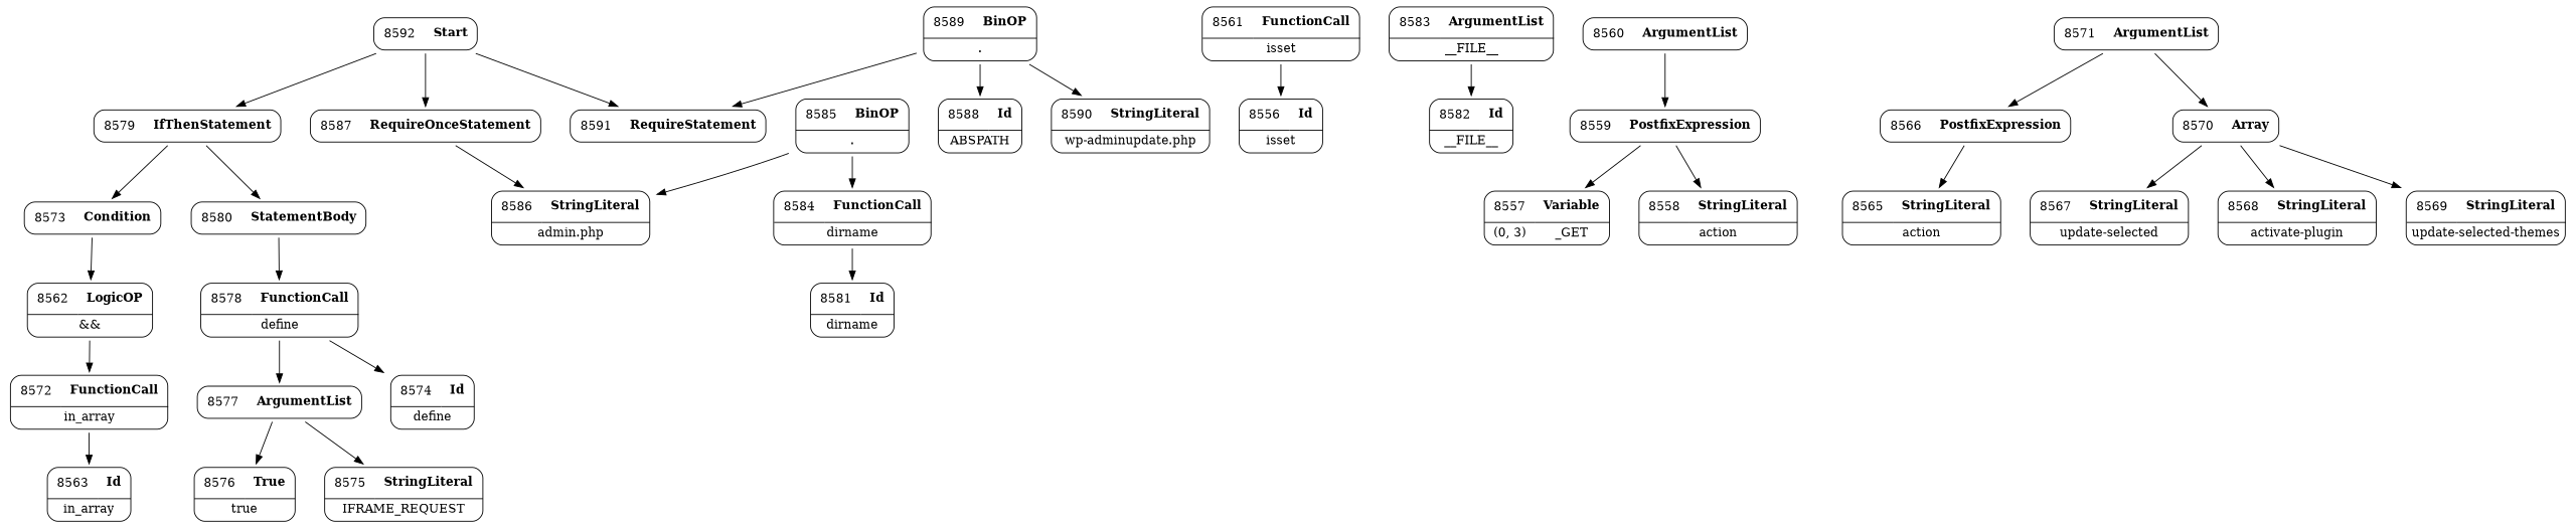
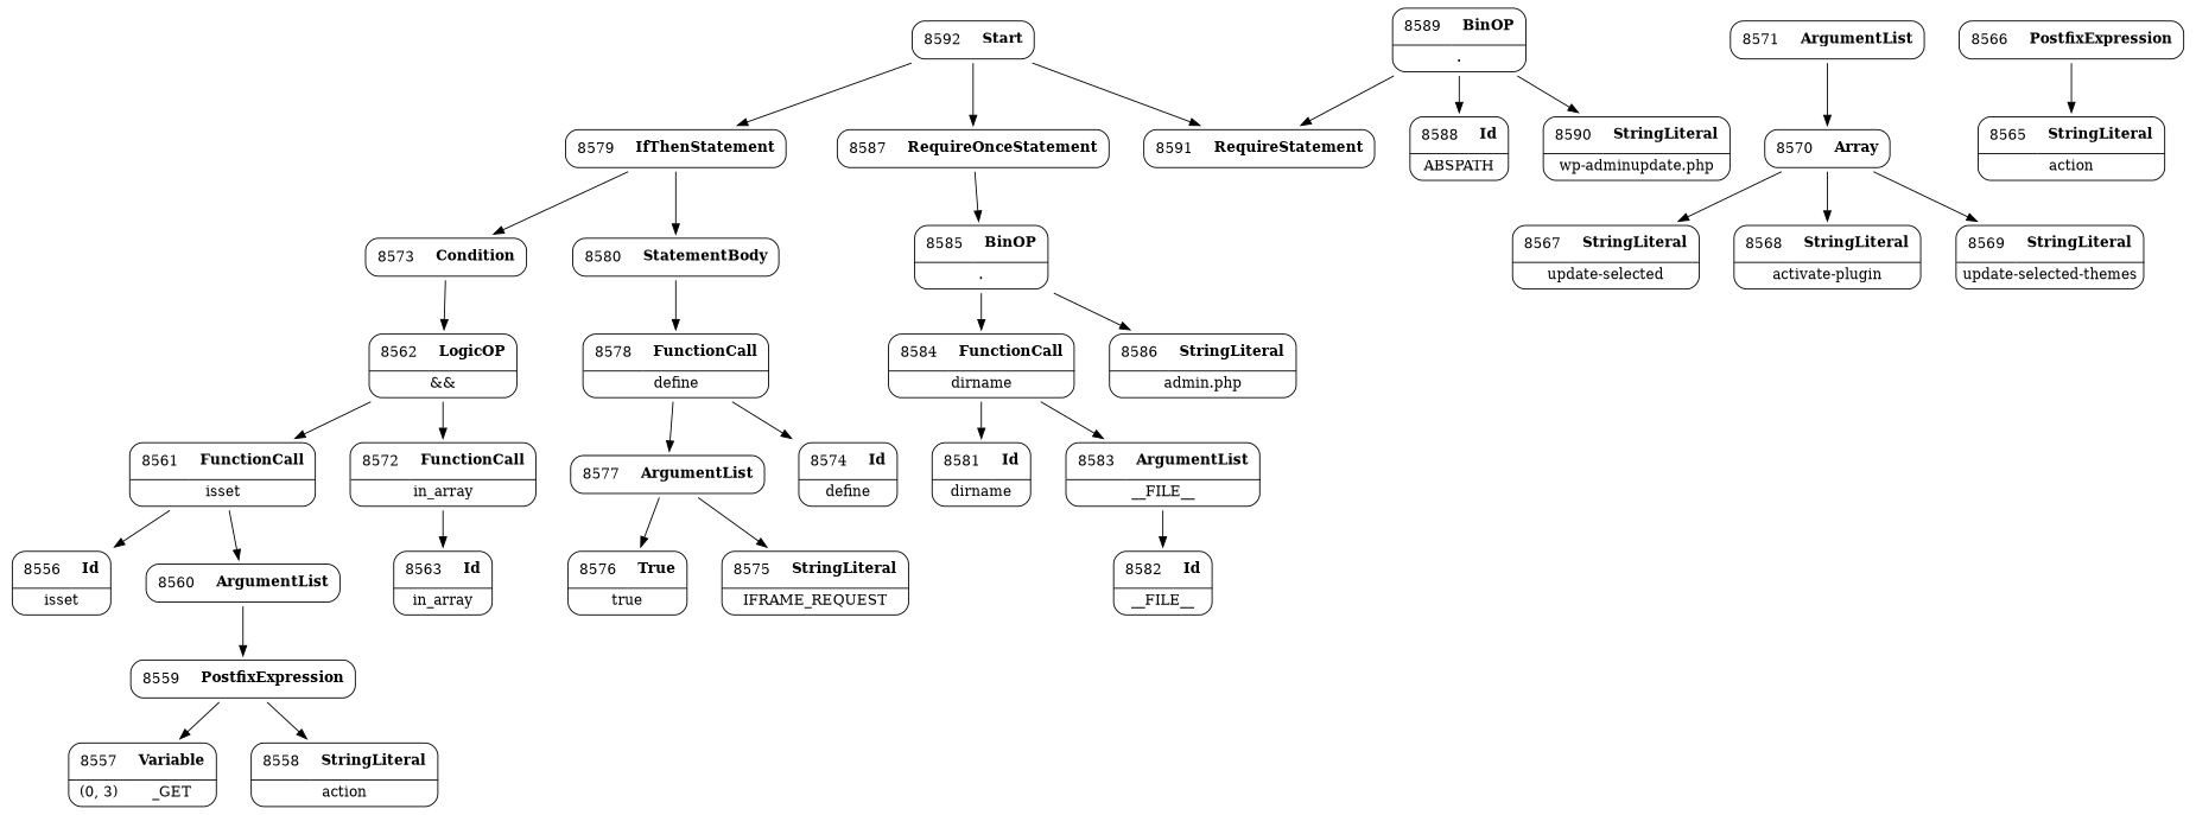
  digraph {
    node [shape=none]
    edge [weight=2]
    n1 [label=<<TABLE border='1' cellspacing='0' cellpadding='10' style='rounded' ><TR><TD border='0'>8576</TD><TD border='0'><B>True</B></TD></TR><HR/><TR><TD border='0' cellpadding='5' colspan='2'>true</TD></TR></TABLE>>]
    n2 [label=<<TABLE border='1' cellspacing='0' cellpadding='10' style='rounded' ><TR><TD border='0'>8577</TD><TD border='0'><B>ArgumentList</B></TD></TR></TABLE>>]
    n3 [label=<<TABLE border='1' cellspacing='0' cellpadding='10' style='rounded' ><TR><TD border='0'>8575</TD><TD border='0'><B>StringLiteral</B></TD></TR><HR/><TR><TD border='0' cellpadding='5' colspan='2'>IFRAME_REQUEST</TD></TR></TABLE>>]
    n4 [label=<<TABLE border='1' cellspacing='0' cellpadding='10' style='rounded' ><TR><TD border='0'>8578</TD><TD border='0'><B>FunctionCall</B></TD></TR><HR/><TR><TD border='0' cellpadding='5' colspan='2'>define</TD></TR></TABLE>>]
    n5 [label=<<TABLE border='1' cellspacing='0' cellpadding='10' style='rounded' ><TR><TD border='0'>8574</TD><TD border='0'><B>Id</B></TD></TR><HR/><TR><TD border='0' cellpadding='5' colspan='2'>define</TD></TR></TABLE>>]
    n6 [label=<<TABLE border='1' cellspacing='0' cellpadding='10' style='rounded' ><TR><TD border='0'>8579</TD><TD border='0'><B>IfThenStatement</B></TD></TR></TABLE>>]
    n7 [label=<<TABLE border='1' cellspacing='0' cellpadding='10' style='rounded' ><TR><TD border='0'>8573</TD><TD border='0'><B>Condition</B></TD></TR></TABLE>>]
    n8 [label=<<TABLE border='1' cellspacing='0' cellpadding='10' style='rounded' ><TR><TD border='0'>8580</TD><TD border='0'><B>StatementBody</B></TD></TR></TABLE>>]
    n9 [label=<<TABLE border='1' cellspacing='0' cellpadding='10' style='rounded' ><TR><TD border='0'>8562</TD><TD border='0'><B>LogicOP</B></TD></TR><HR/><TR><TD border='0' cellpadding='5' colspan='2'>&amp;&amp;</TD></TR></TABLE>>]
    n10 [label=<<TABLE border='1' cellspacing='0' cellpadding='10' style='rounded' ><TR><TD border='0'>8561</TD><TD border='0'><B>FunctionCall</B></TD></TR><HR/><TR><TD border='0' cellpadding='5' colspan='2'>isset</TD></TR></TABLE>>]
    n11 [label=<<TABLE border='1' cellspacing='0' cellpadding='10' style='rounded' ><TR><TD border='0'>8572</TD><TD border='0'><B>FunctionCall</B></TD></TR><HR/><TR><TD border='0' cellpadding='5' colspan='2'>in_array</TD></TR></TABLE>>]
    n12 [label=<<TABLE border='1' cellspacing='0' cellpadding='10' style='rounded' ><TR><TD border='0'>8581</TD><TD border='0'><B>Id</B></TD></TR><HR/><TR><TD border='0' cellpadding='5' colspan='2'>dirname</TD></TR></TABLE>>]
    n13 [label=<<TABLE border='1' cellspacing='0' cellpadding='10' style='rounded' ><TR><TD border='0'>8582</TD><TD border='0'><B>Id</B></TD></TR><HR/><TR><TD border='0' cellpadding='5' colspan='2'>__FILE__</TD></TR></TABLE>>]
    n14 [label=<<TABLE border='1' cellspacing='0' cellpadding='10' style='rounded' ><TR><TD border='0'>8583</TD><TD border='0'><B>ArgumentList</B></TD></TR><HR/><TR><TD border='0' cellpadding='5' colspan='2'>__FILE__</TD></TR></TABLE>>]
    n15 [label=<<TABLE border='1' cellspacing='0' cellpadding='10' style='rounded' ><TR><TD border='0'>8584</TD><TD border='0'><B>FunctionCall</B></TD></TR><HR/><TR><TD border='0' cellpadding='5' colspan='2'>dirname</TD></TR></TABLE>>]
    n16 [label=<<TABLE border='1' cellspacing='0' cellpadding='10' style='rounded' ><TR><TD border='0'>8585</TD><TD border='0'><B>BinOP</B></TD></TR><HR/><TR><TD border='0' cellpadding='5' colspan='2'>.</TD></TR></TABLE>>]
    n17 [label=<<TABLE border='1' cellspacing='0' cellpadding='10' style='rounded' ><TR><TD border='0'>8586</TD><TD border='0'><B>StringLiteral</B></TD></TR><HR/><TR><TD border='0' cellpadding='5' colspan='2'>admin.php</TD></TR></TABLE>>]
    n18 [label=<<TABLE border='1' cellspacing='0' cellpadding='10' style='rounded' ><TR><TD border='0'>8587</TD><TD border='0'><B>RequireOnceStatement</B></TD></TR></TABLE>>]
    n19 [label=<<TABLE border='1' cellspacing='0' cellpadding='10' style='rounded' ><TR><TD border='0'>8588</TD><TD border='0'><B>Id</B></TD></TR><HR/><TR><TD border='0' cellpadding='5' colspan='2'>ABSPATH</TD></TR></TABLE>>]
    n20 [label=<<TABLE border='1' cellspacing='0' cellpadding='10' style='rounded' ><TR><TD border='0'>8589</TD><TD border='0'><B>BinOP</B></TD></TR><HR/><TR><TD border='0' cellpadding='5' colspan='2'>.</TD></TR></TABLE>>]
    n21 [label=<<TABLE border='1' cellspacing='0' cellpadding='10' style='rounded' ><TR><TD border='0'>8590</TD><TD border='0'><B>StringLiteral</B></TD></TR><HR/><TR><TD border='0' cellpadding='5' colspan='2'>wp-adminupdate.php</TD></TR></TABLE>>]
    n22 [label=<<TABLE border='1' cellspacing='0' cellpadding='10' style='rounded' ><TR><TD border='0'>8591</TD><TD border='0'><B>RequireStatement</B></TD></TR></TABLE>>]
    n23 [label=<<TABLE border='1' cellspacing='0' cellpadding='10' style='rounded' ><TR><TD border='0'>8592</TD><TD border='0'><B>Start</B></TD></TR></TABLE>>]
    n24 [label=<<TABLE border='1' cellspacing='0' cellpadding='10' style='rounded' ><TR><TD border='0'>8556</TD><TD border='0'><B>Id</B></TD></TR><HR/><TR><TD border='0' cellpadding='5' colspan='2'>isset</TD></TR></TABLE>>]
    n25 [label=<<TABLE border='1' cellspacing='0' cellpadding='10' style='rounded' ><TR><TD border='0'>8557</TD><TD border='0'><B>Variable</B></TD></TR><HR/><TR><TD border='0' cellpadding='5'>(0, 3)</TD><TD border='0' cellpadding='5'>_GET</TD></TR></TABLE>>]
    n26 [label=<<TABLE border='1' cellspacing='0' cellpadding='10' style='rounded' ><TR><TD border='0'>8558</TD><TD border='0'><B>StringLiteral</B></TD></TR><HR/><TR><TD border='0' cellpadding='5' colspan='2'>action</TD></TR></TABLE>>]
    n27 [label=<<TABLE border='1' cellspacing='0' cellpadding='10' style='rounded' ><TR><TD border='0'>8559</TD><TD border='0'><B>PostfixExpression</B></TD></TR></TABLE>>]
    n28 [label=<<TABLE border='1' cellspacing='0' cellpadding='10' style='rounded' ><TR><TD border='0'>8560</TD><TD border='0'><B>ArgumentList</B></TD></TR></TABLE>>]
    n29 [label=<<TABLE border='1' cellspacing='0' cellpadding='10' style='rounded' ><TR><TD border='0'>8563</TD><TD border='0'><B>Id</B></TD></TR><HR/><TR><TD border='0' cellpadding='5' colspan='2'>in_array</TD></TR></TABLE>>]
    n30 [label=<<TABLE border='1' cellspacing='0' cellpadding='10' style='rounded' ><TR><TD border='0'>8571</TD><TD border='0'><B>ArgumentList</B></TD></TR></TABLE>>]
    n31 [label=<<TABLE border='1' cellspacing='0' cellpadding='10' style='rounded' ><TR><TD border='0'>8566</TD><TD border='0'><B>PostfixExpression</B></TD></TR></TABLE>>]
    n32 [label=<<TABLE border='1' cellspacing='0' cellpadding='10' style='rounded' ><TR><TD border='0'>8570</TD><TD border='0'><B>Array</B></TD></TR></TABLE>>]
    n33 [label=<<TABLE border='1' cellspacing='0' cellpadding='10' style='rounded' ><TR><TD border='0'>8565</TD><TD border='0'><B>StringLiteral</B></TD></TR><HR/><TR><TD border='0' cellpadding='5' colspan='2'>action</TD></TR></TABLE>>]
    n34 [label=<<TABLE border='1' cellspacing='0' cellpadding='10' style='rounded' ><TR><TD border='0'>8567</TD><TD border='0'><B>StringLiteral</B></TD></TR><HR/><TR><TD border='0' cellpadding='5' colspan='2'>update-selected</TD></TR></TABLE>>]
    n35 [label=<<TABLE border='1' cellspacing='0' cellpadding='10' style='rounded' ><TR><TD border='0'>8568</TD><TD border='0'><B>StringLiteral</B></TD></TR><HR/><TR><TD border='0' cellpadding='5' colspan='2'>activate-plugin</TD></TR></TABLE>>]
    n36 [label=<<TABLE border='1' cellspacing='0' cellpadding='10' style='rounded' ><TR><TD border='0'>8569</TD><TD border='0'><B>StringLiteral</B></TD></TR><HR/><TR><TD border='0' cellpadding='5' colspan='2'>update-selected-themes</TD></TR></TABLE>>]
    n2 -> n1
    n2 -> n3
    n4 -> n2
    n4 -> n5
    n6 -> n7
    n6 -> n8
    n7 -> n9
    n8 -> n4
+   n9 -> n10
    n9 -> n11
    n10 -> n24
+   n10 -> n28
    n11 -> n29
    n14 -> n13
    n15 -> n12
+   n15 -> n14
    n16 -> n15
    n16 -> n17
-   n18 -> n17
+   n18 -> n16
    n20 -> n19
    n20 -> n21
    n20 -> n22
    n23 -> n6
    n23 -> n18
    n23 -> n22
    n27 -> n25
    n27 -> n26
    n28 -> n27
-   n30 -> n31
    n30 -> n32
    n31 -> n33
    n32 -> n34
    n32 -> n35
    n32 -> n36
  }
